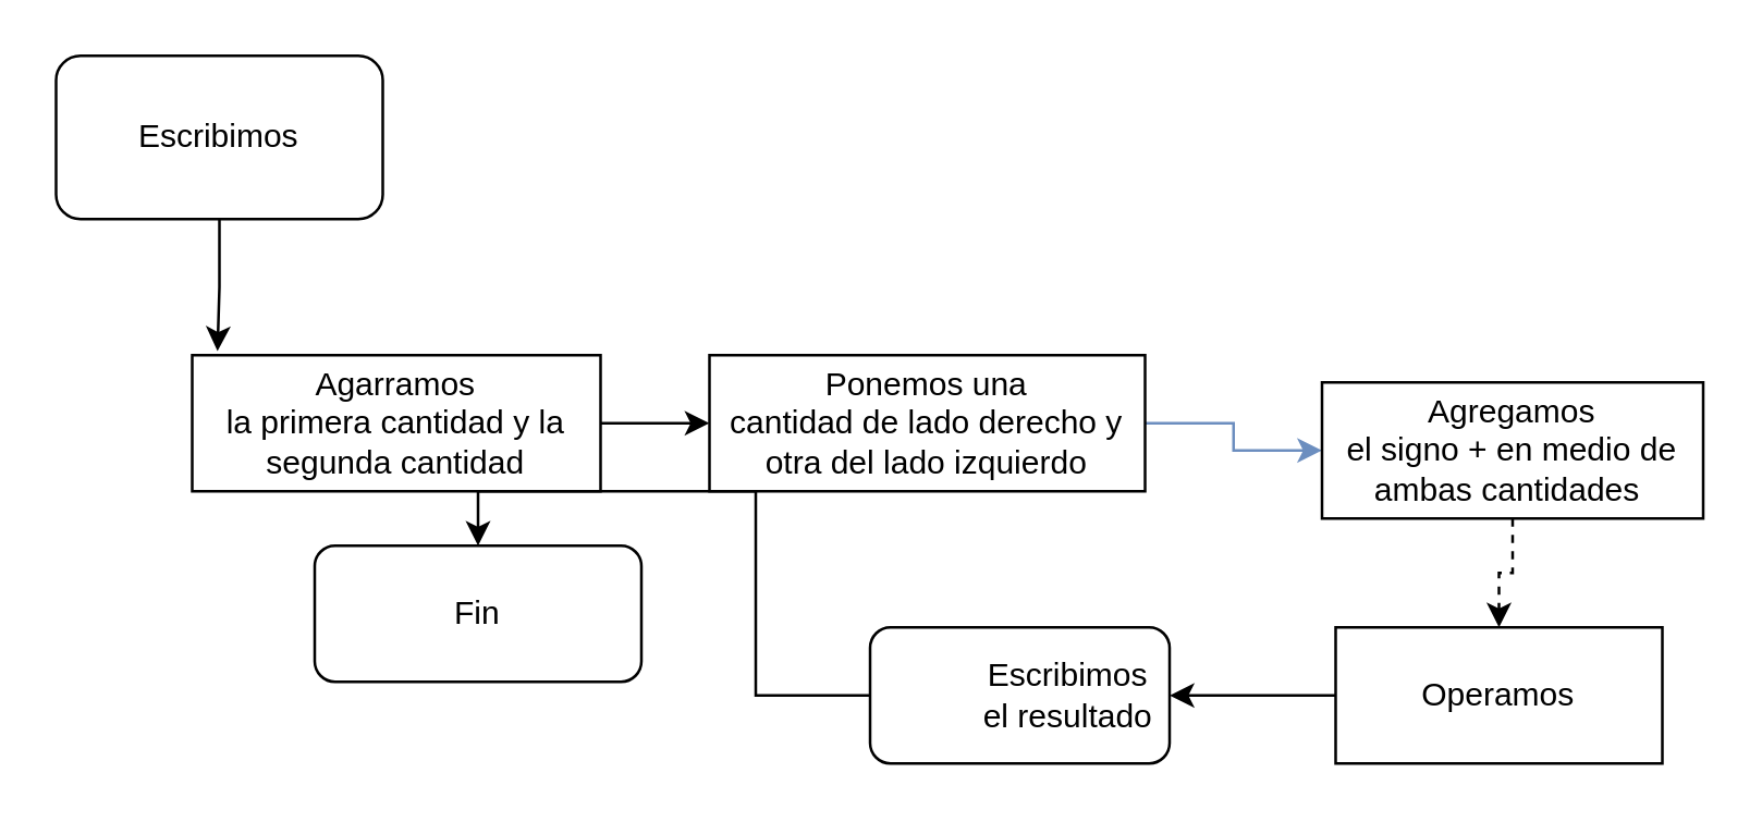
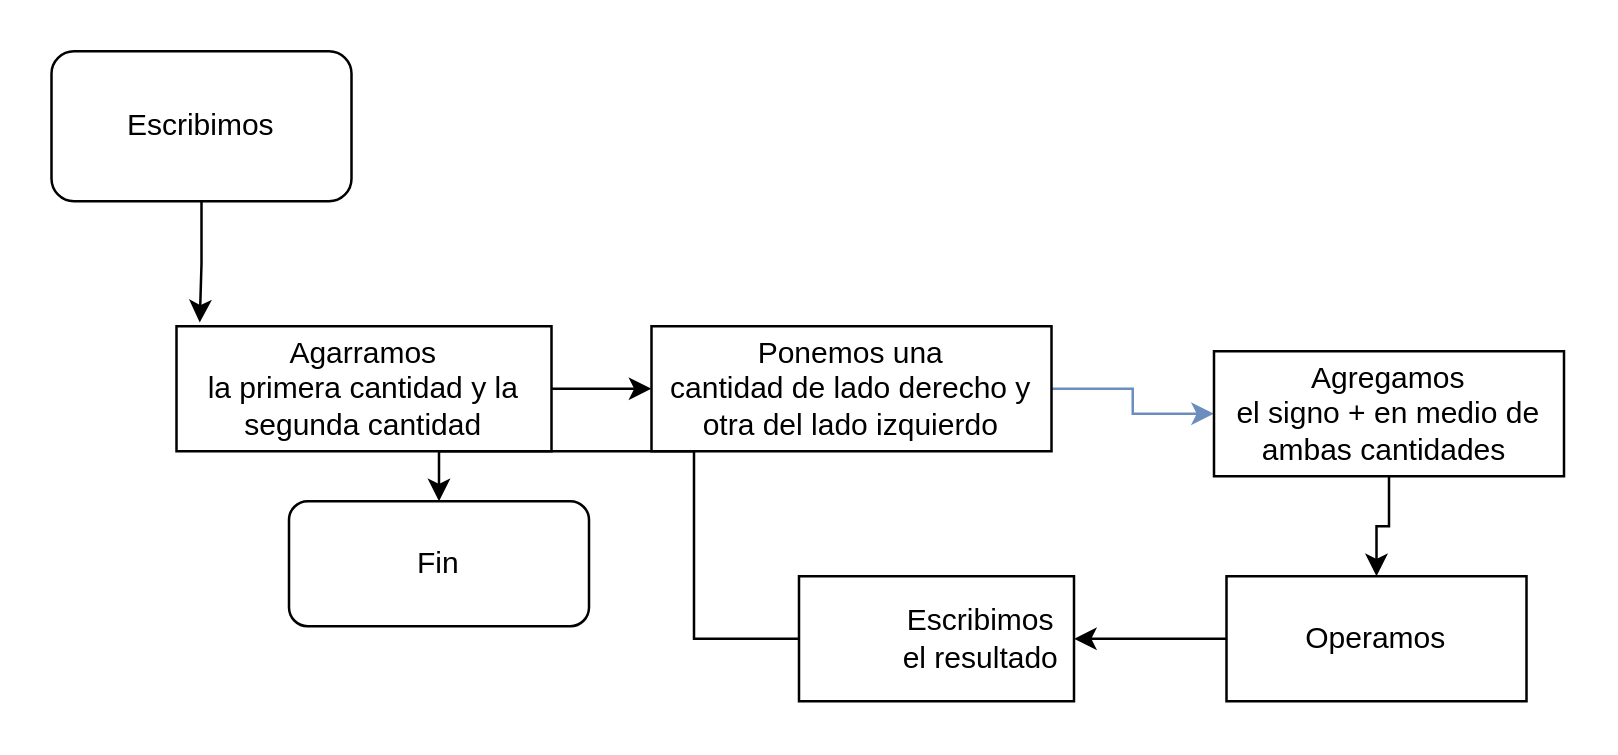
  <mxCell id="0" />
  <mxCell id="1" parent="0" />
  <mxCell id="2" style="edgeStyle=orthogonalEdgeStyle;rounded=0;orthogonalLoop=1;jettySize=auto;html=1;entryX=0.062;entryY=-0.03;entryDx=0;entryDy=0;entryPerimeter=0;" edge="1" parent="1" source="3" target="5"><mxGeometry relative="1" as="geometry" /></mxCell>
  <mxCell id="3" value="Escribimos" style="rounded=1;whiteSpace=wrap;html=1;" vertex="1" parent="1"><mxGeometry x="20" y="20" width="120" height="60" as="geometry" /></mxCell>
  <mxCell id="4" style="edgeStyle=orthogonalEdgeStyle;rounded=0;orthogonalLoop=1;jettySize=auto;html=1;" edge="1" parent="1" source="5" target="7"><mxGeometry relative="1" as="geometry"><mxPoint x="260" y="155" as="targetPoint" /></mxGeometry></mxCell>
  <mxCell id="5" value="&lt;p class=&quot;MsoListParagraph&quot;&gt;&lt;span lang=&quot;ES&quot;&gt;Agarramos&lt;br&gt;la primera cantidad y la segunda cantidad&lt;/span&gt;&lt;/p&gt;" style="rounded=0;whiteSpace=wrap;html=1;" vertex="1" parent="1"><mxGeometry x="70" y="130" width="150" height="50" as="geometry" /></mxCell>
  <mxCell id="6" style="edgeStyle=orthogonalEdgeStyle;rounded=0;orthogonalLoop=1;jettySize=auto;html=1;exitX=1;exitY=0.5;exitDx=0;exitDy=0;fillColor=#dae8fc;strokeColor=#6c8ebf;" edge="1" parent="1" source="7" target="9"><mxGeometry relative="1" as="geometry"><mxPoint x="460" y="155" as="targetPoint" /></mxGeometry></mxCell>
  <mxCell id="7" value="&lt;p class=&quot;MsoListParagraph&quot;&gt;&lt;span lang=&quot;ES&quot;&gt;Ponemos una&lt;br&gt;cantidad de lado derecho y otra del lado izquierdo&lt;/span&gt;&lt;/p&gt;" style="rounded=0;whiteSpace=wrap;html=1;" vertex="1" parent="1"><mxGeometry x="260" y="130" width="160" height="50" as="geometry" /></mxCell>
- <mxCell id="8" style="edgeStyle=orthogonalEdgeStyle;rounded=0;orthogonalLoop=1;jettySize=auto;html=1;dashed=1;" edge="1" parent="1" source="9" target="11"><mxGeometry relative="1" as="geometry"><mxPoint x="550" y="230" as="targetPoint" /></mxGeometry></mxCell>
+ <mxCell id="8" style="edgeStyle=orthogonalEdgeStyle;rounded=0;orthogonalLoop=1;jettySize=auto;html=1;" edge="1" parent="1" source="9" target="11"><mxGeometry relative="1" as="geometry"><mxPoint x="550" y="230" as="targetPoint" /></mxGeometry></mxCell>
  <mxCell id="9" value="&lt;p class=&quot;MsoListParagraph&quot;&gt;&lt;span lang=&quot;ES&quot;&gt;Agregamos&lt;br&gt;el signo + en medio de ambas cantidades&amp;nbsp;&lt;/span&gt;&lt;/p&gt;" style="rounded=0;whiteSpace=wrap;html=1;" vertex="1" parent="1"><mxGeometry x="485" y="140" width="140" height="50" as="geometry" /></mxCell>
  <mxCell id="10" style="edgeStyle=orthogonalEdgeStyle;rounded=0;orthogonalLoop=1;jettySize=auto;html=1;exitX=0;exitY=0.5;exitDx=0;exitDy=0;" edge="1" parent="1" source="11" target="13"><mxGeometry relative="1" as="geometry"><mxPoint x="450" y="255" as="targetPoint" /></mxGeometry></mxCell>
  <mxCell id="11" value="&lt;p class=&quot;MsoListParagraph&quot;&gt;&lt;span lang=&quot;ES&quot;&gt;Operamos&lt;/span&gt;&lt;/p&gt;" style="rounded=0;whiteSpace=wrap;html=1;" vertex="1" parent="1"><mxGeometry x="490" y="230" width="120" height="50" as="geometry" /></mxCell>
  <mxCell id="12" style="edgeStyle=orthogonalEdgeStyle;rounded=0;orthogonalLoop=1;jettySize=auto;html=1;exitX=0;exitY=0.5;exitDx=0;exitDy=0;entryX=0.5;entryY=0;entryDx=0;entryDy=0;" edge="1" parent="1" source="13" target="14"><mxGeometry relative="1" as="geometry"><mxPoint x="240" y="255" as="targetPoint" /></mxGeometry></mxCell>
- <mxCell id="13" value="&lt;p style=&quot;margin-left:27.0pt;mso-add-space:auto;&lt;br/&gt;text-indent:-27.0pt;mso-list:l0 level1 lfo1&quot; class=&quot;MsoListParagraph&quot;&gt;&lt;span lang=&quot;ES&quot;&gt;Escribimos&lt;br/&gt;el resultado&lt;/span&gt;&lt;/p&gt;" style="whiteSpace=wrap;html=1;rounded=1;" vertex="1" parent="1"><mxGeometry x="319" y="230" width="110" height="50" as="geometry" /></mxCell>
+ <mxCell id="13" value="&lt;p style=&quot;margin-left:27.0pt;mso-add-space:auto;&lt;br/&gt;text-indent:-27.0pt;mso-list:l0 level1 lfo1&quot; class=&quot;MsoListParagraph&quot;&gt;&lt;span lang=&quot;ES&quot;&gt;Escribimos&lt;br/&gt;el resultado&lt;/span&gt;&lt;/p&gt;" style="rounded=0;whiteSpace=wrap;html=1;" vertex="1" parent="1"><mxGeometry x="319" y="230" width="110" height="50" as="geometry" /></mxCell>
  <mxCell id="14" value="Fin" style="rounded=1;whiteSpace=wrap;html=1;" vertex="1" parent="1"><mxGeometry x="115" y="200" width="120" height="50" as="geometry" /></mxCell>
